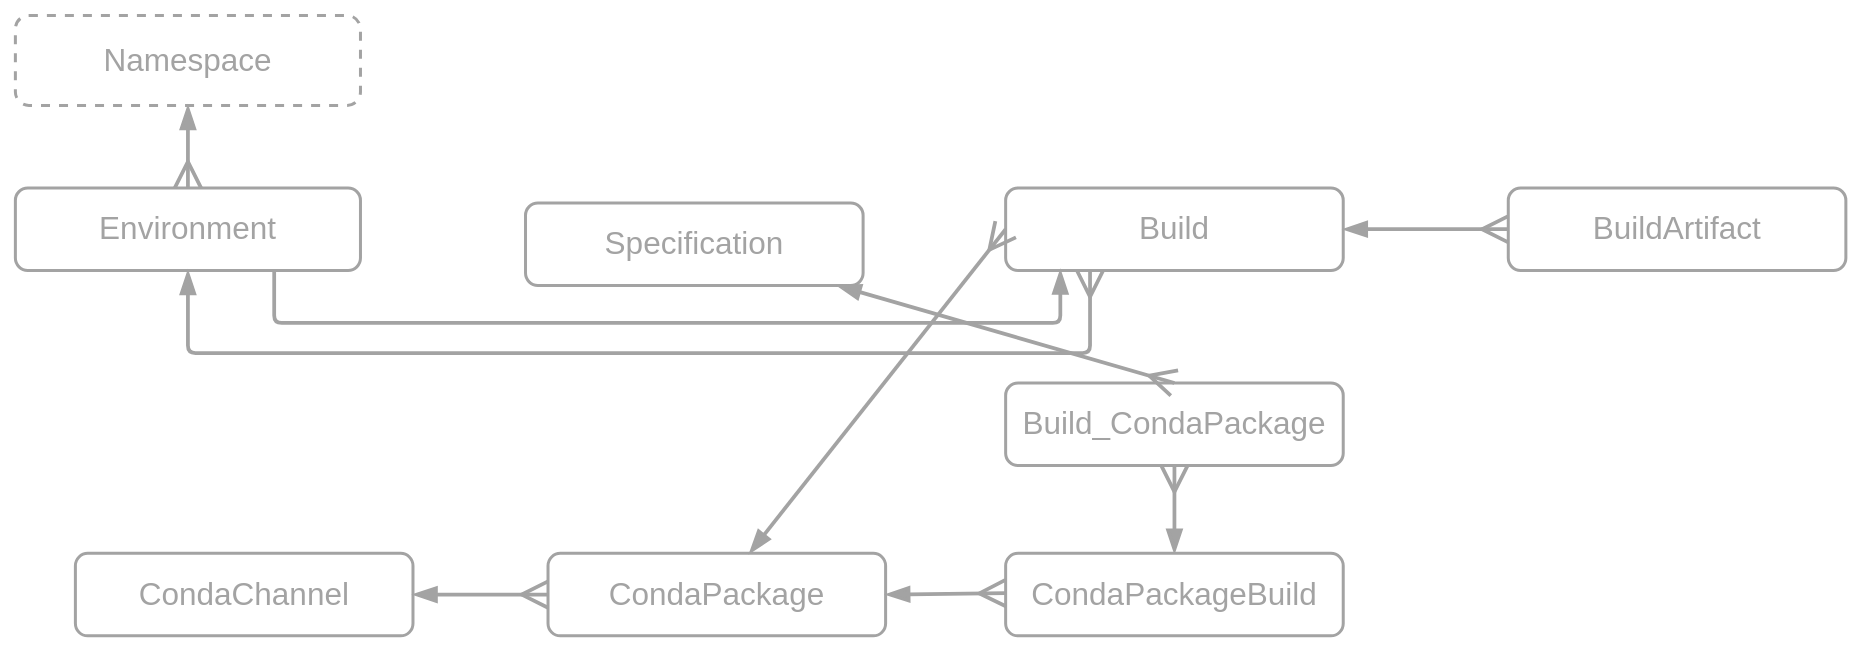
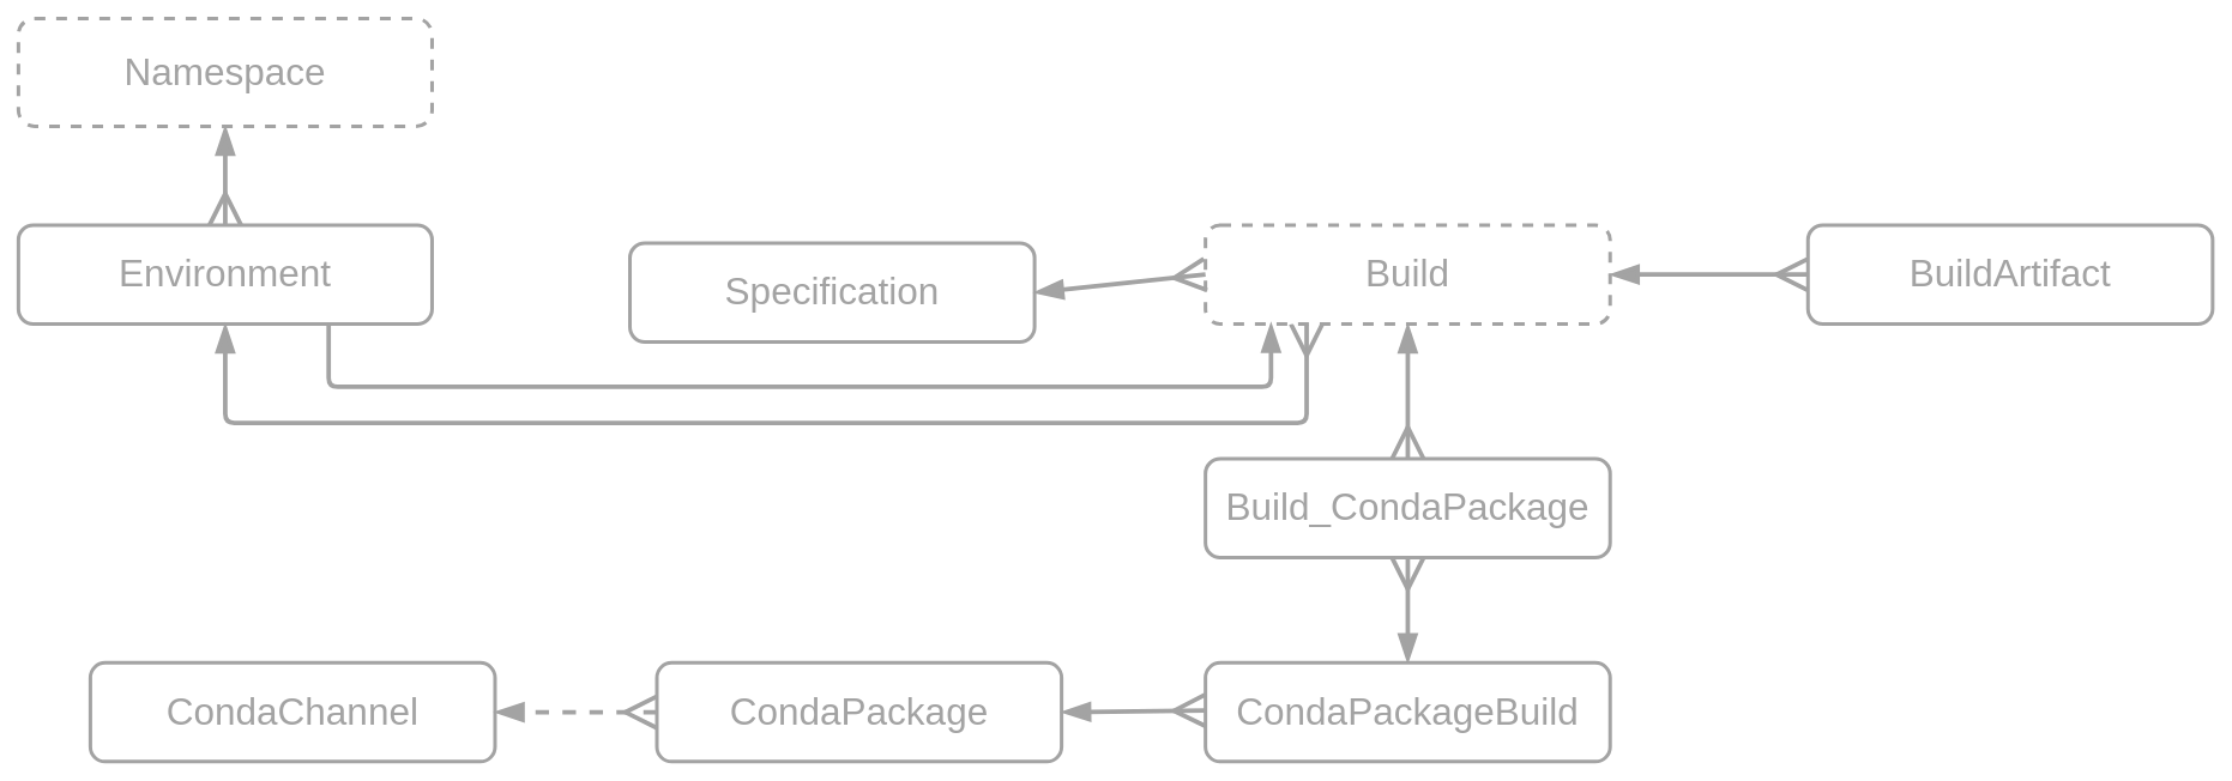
  <mxCell id="0" />
  <mxCell id="1" parent="0" />
  <mxCell id="2" value="" style="group" vertex="1" connectable="0" parent="1"><mxGeometry x="20" y="20" width="2440" height="827" as="geometry" /></mxCell>
  <mxCell id="3" value="&lt;font style=&quot;font-size: 42px;&quot;&gt;Namespace&lt;/font&gt;" style="rounded=1;whiteSpace=wrap;html=1;strokeColor=#A3A3A3;fontSize=42;labelBackgroundColor=none;fillColor=default;strokeWidth=4;fontColor=#A3A3A3;verticalAlign=middle;dashed=1;" parent="2" vertex="1"><mxGeometry width="460" height="120" as="geometry" /></mxCell>
  <mxCell id="4" value="&lt;font style=&quot;font-size: 42px;&quot;&gt;Environment&lt;/font&gt;" style="rounded=1;whiteSpace=wrap;html=1;strokeColor=#A3A3A3;fontSize=42;labelBackgroundColor=none;fillColor=default;strokeWidth=4;fontColor=#A3A3A3;verticalAlign=middle;" parent="2" vertex="1"><mxGeometry y="230" width="460" height="110" as="geometry" /></mxCell>
  <mxCell id="5" value="&lt;font style=&quot;font-size: 42px;&quot;&gt;Specification&lt;/font&gt;" style="rounded=1;whiteSpace=wrap;html=1;strokeColor=#A3A3A3;fontSize=42;labelBackgroundColor=none;fillColor=default;strokeWidth=4;fontColor=#A3A3A3;verticalAlign=middle;" parent="2" vertex="1"><mxGeometry x="680" y="250" width="450" height="110" as="geometry" /></mxCell>
  <mxCell id="6" style="edgeStyle=orthogonalEdgeStyle;rounded=1;orthogonalLoop=1;jettySize=auto;html=1;exitX=0.25;exitY=1;exitDx=0;exitDy=0;entryX=0.5;entryY=1;entryDx=0;entryDy=0;strokeColor=#A3A3A3;strokeWidth=5;fontSize=42;fontColor=#A3A3A3;startArrow=ERmany;startFill=0;endArrow=blockThin;endFill=1;startSize=29;endSize=20;sourcePerimeterSpacing=0;targetPerimeterSpacing=0;" parent="2" source="7" target="4" edge="1"><mxGeometry relative="1" as="geometry"><Array as="points"><mxPoint x="1432" y="450" /><mxPoint x="230" y="450" /></Array></mxGeometry></mxCell>
- <mxCell id="7" value="&lt;font style=&quot;font-size: 42px;&quot;&gt;Build&lt;/font&gt;" style="rounded=1;whiteSpace=wrap;html=1;strokeColor=#A3A3A3;fontSize=42;labelBackgroundColor=none;fillColor=default;strokeWidth=4;fontColor=#A3A3A3;verticalAlign=middle;" parent="2" vertex="1"><mxGeometry x="1320" y="230" width="450" height="110" as="geometry" /></mxCell>
+ <mxCell id="7" value="&lt;font style=&quot;font-size: 42px;&quot;&gt;Build&lt;/font&gt;" style="rounded=1;whiteSpace=wrap;html=1;strokeColor=#A3A3A3;fontSize=42;labelBackgroundColor=none;fillColor=default;strokeWidth=4;fontColor=#A3A3A3;verticalAlign=middle;dashed=1;" parent="2" vertex="1"><mxGeometry x="1320" y="230" width="450" height="110" as="geometry" /></mxCell>
  <mxCell id="8" value="&lt;font style=&quot;font-size: 42px;&quot;&gt;BuildArtifact&lt;/font&gt;" style="rounded=1;whiteSpace=wrap;html=1;strokeColor=#A3A3A3;fontSize=42;labelBackgroundColor=none;fillColor=default;strokeWidth=4;fontColor=#A3A3A3;verticalAlign=middle;" parent="2" vertex="1"><mxGeometry x="1990" y="230" width="450" height="110" as="geometry" /></mxCell>
  <mxCell id="9" value="&lt;font style=&quot;font-size: 42px;&quot;&gt;Build_CondaPackage&lt;/font&gt;" style="rounded=1;whiteSpace=wrap;html=1;strokeColor=#A3A3A3;fontSize=42;labelBackgroundColor=none;fillColor=default;strokeWidth=4;fontColor=#A3A3A3;verticalAlign=middle;" parent="2" vertex="1"><mxGeometry x="1320" y="490" width="450" height="110" as="geometry" /></mxCell>
  <mxCell id="10" value="&lt;font style=&quot;font-size: 42px;&quot;&gt;CondaPackage&lt;/font&gt;" style="rounded=1;whiteSpace=wrap;html=1;strokeColor=#A3A3A3;fontSize=42;labelBackgroundColor=none;fillColor=default;strokeWidth=4;fontColor=#A3A3A3;verticalAlign=middle;" parent="2" vertex="1"><mxGeometry x="710" y="717" width="450" height="110" as="geometry" /></mxCell>
  <mxCell id="11" value="&lt;font style=&quot;font-size: 42px;&quot;&gt;CondaChannel&lt;/font&gt;" style="rounded=1;whiteSpace=wrap;html=1;strokeColor=#A3A3A3;fontSize=42;labelBackgroundColor=none;fillColor=default;strokeWidth=4;fontColor=#A3A3A3;verticalAlign=middle;" parent="2" vertex="1"><mxGeometry x="80" y="717" width="450" height="110" as="geometry" /></mxCell>
  <mxCell id="12" value="" style="endArrow=blockThin;html=1;rounded=0;fontSize=42;fontColor=#A3A3A3;exitX=0.5;exitY=0;exitDx=0;exitDy=0;entryX=0.5;entryY=1;entryDx=0;entryDy=0;strokeColor=#A3A3A3;endFill=1;startSize=29;endSize=20;strokeWidth=5;startArrow=ERmany;startFill=0;targetPerimeterSpacing=0;sourcePerimeterSpacing=0;" parent="2" source="4" target="3" edge="1"><mxGeometry width="50" height="50" relative="1" as="geometry"><mxPoint x="910" y="550" as="sourcePoint" /><mxPoint x="960" y="500" as="targetPoint" /></mxGeometry></mxCell>
  <mxCell id="13" style="edgeStyle=orthogonalEdgeStyle;rounded=1;orthogonalLoop=1;jettySize=auto;html=1;exitX=0.75;exitY=1;exitDx=0;exitDy=0;entryX=0.162;entryY=0.993;entryDx=0;entryDy=0;strokeColor=#A3A3A3;strokeWidth=5;fontSize=42;fontColor=#A3A3A3;startArrow=none;startFill=0;endArrow=blockThin;endFill=1;startSize=29;endSize=20;sourcePerimeterSpacing=0;targetPerimeterSpacing=0;entryPerimeter=0;" parent="2" source="4" target="7" edge="1"><mxGeometry relative="1" as="geometry"><Array as="points"><mxPoint x="345" y="410" /><mxPoint x="1393" y="410" /></Array></mxGeometry></mxCell>
- <mxCell id="14" value="" style="endArrow=blockThin;html=1;rounded=0;fontSize=42;fontColor=#A3A3A3;exitX=0;exitY=0.5;exitDx=0;exitDy=0;strokeColor=#A3A3A3;endFill=1;startSize=29;endSize=20;strokeWidth=5;startArrow=ERmany;startFill=0;targetPerimeterSpacing=0;sourcePerimeterSpacing=0;" parent="2" source="7" target="10" edge="1"><mxGeometry width="50" height="50" relative="1" as="geometry"><mxPoint x="1170" y="390" as="sourcePoint" /><mxPoint x="1170" y="280" as="targetPoint" /></mxGeometry></mxCell>
+ <mxCell id="14" value="" style="endArrow=blockThin;html=1;rounded=0;fontSize=42;fontColor=#A3A3A3;exitX=0;exitY=0.5;exitDx=0;exitDy=0;entryX=1;entryY=0.5;entryDx=0;entryDy=0;strokeColor=#A3A3A3;endFill=1;startSize=29;endSize=20;strokeWidth=5;startArrow=ERmany;startFill=0;targetPerimeterSpacing=0;sourcePerimeterSpacing=0;" parent="2" source="7" target="5" edge="1"><mxGeometry width="50" height="50" relative="1" as="geometry"><mxPoint x="1170" y="390" as="sourcePoint" /><mxPoint x="1170" y="280" as="targetPoint" /></mxGeometry></mxCell>
  <mxCell id="15" value="" style="endArrow=blockThin;html=1;rounded=0;fontSize=42;fontColor=#A3A3A3;exitX=0;exitY=0.5;exitDx=0;exitDy=0;entryX=1;entryY=0.5;entryDx=0;entryDy=0;strokeColor=#A3A3A3;endFill=1;startSize=29;endSize=20;strokeWidth=5;startArrow=ERmany;startFill=0;targetPerimeterSpacing=0;sourcePerimeterSpacing=0;" parent="2" source="8" target="7" edge="1"><mxGeometry width="50" height="50" relative="1" as="geometry"><mxPoint x="1980" y="295" as="sourcePoint" /><mxPoint x="1790" y="295" as="targetPoint" /></mxGeometry></mxCell>
- <mxCell id="16" value="" style="endArrow=blockThin;html=1;rounded=0;fontSize=42;fontColor=#A3A3A3;exitX=0.5;exitY=0;exitDx=0;exitDy=0;strokeColor=#A3A3A3;endFill=1;startSize=29;endSize=20;strokeWidth=5;startArrow=ERmany;startFill=0;targetPerimeterSpacing=0;sourcePerimeterSpacing=0;" parent="2" source="9" target="5" edge="1"><mxGeometry width="50" height="50" relative="1" as="geometry"><mxPoint x="1770" y="420" as="sourcePoint" /><mxPoint x="1550" y="420" as="targetPoint" /></mxGeometry></mxCell>
+ <mxCell id="16" value="" style="endArrow=blockThin;html=1;rounded=0;fontSize=42;fontColor=#A3A3A3;exitX=0.5;exitY=0;exitDx=0;exitDy=0;strokeColor=#A3A3A3;endFill=1;startSize=29;endSize=20;strokeWidth=5;startArrow=ERmany;startFill=0;targetPerimeterSpacing=0;sourcePerimeterSpacing=0;" parent="2" source="9" target="7" edge="1"><mxGeometry width="50" height="50" relative="1" as="geometry"><mxPoint x="1770" y="420" as="sourcePoint" /><mxPoint x="1550" y="420" as="targetPoint" /></mxGeometry></mxCell>
  <mxCell id="17" value="" style="endArrow=blockThin;html=1;rounded=0;fontSize=42;fontColor=#A3A3A3;strokeColor=#A3A3A3;endFill=1;startSize=29;endSize=20;strokeWidth=5;startArrow=ERmany;startFill=0;targetPerimeterSpacing=0;sourcePerimeterSpacing=0;exitX=0.5;exitY=1;exitDx=0;exitDy=0;entryX=0.5;entryY=0;entryDx=0;entryDy=0;" parent="2" source="9" target="19" edge="1"><mxGeometry width="50" height="50" relative="1" as="geometry"><mxPoint x="1560" y="640" as="sourcePoint" /><mxPoint x="1560" y="800" as="targetPoint" /></mxGeometry></mxCell>
- <mxCell id="18" value="" style="endArrow=blockThin;html=1;rounded=0;fontSize=42;fontColor=#A3A3A3;exitX=0;exitY=0.5;exitDx=0;exitDy=0;entryX=1;entryY=0.5;entryDx=0;entryDy=0;strokeColor=#A3A3A3;endFill=1;startSize=29;endSize=20;strokeWidth=5;startArrow=ERmany;startFill=0;targetPerimeterSpacing=0;sourcePerimeterSpacing=0;" parent="2" source="10" target="11" edge="1"><mxGeometry width="50" height="50" relative="1" as="geometry"><mxPoint x="1310" y="690" as="sourcePoint" /><mxPoint x="1120" y="690" as="targetPoint" /></mxGeometry></mxCell>
+ <mxCell id="18" value="" style="endArrow=blockThin;html=1;rounded=0;fontSize=42;fontColor=#A3A3A3;exitX=0;exitY=0.5;exitDx=0;exitDy=0;entryX=1;entryY=0.5;entryDx=0;entryDy=0;strokeColor=#A3A3A3;endFill=1;startSize=29;endSize=20;strokeWidth=5;startArrow=ERmany;startFill=0;targetPerimeterSpacing=0;sourcePerimeterSpacing=0;dashed=1;" parent="2" source="10" target="11" edge="1"><mxGeometry width="50" height="50" relative="1" as="geometry"><mxPoint x="1310" y="690" as="sourcePoint" /><mxPoint x="1120" y="690" as="targetPoint" /></mxGeometry></mxCell>
  <mxCell id="19" value="&lt;font style=&quot;font-size: 42px;&quot;&gt;CondaPackageBuild&lt;/font&gt;" style="rounded=1;whiteSpace=wrap;html=1;strokeColor=#A3A3A3;fontSize=42;labelBackgroundColor=none;fillColor=default;strokeWidth=4;fontColor=#A3A3A3;verticalAlign=middle;" vertex="1" parent="2"><mxGeometry x="1320" y="717" width="450" height="110" as="geometry" /></mxCell>
  <mxCell id="20" value="" style="endArrow=blockThin;html=1;rounded=0;fontSize=42;fontColor=#A3A3A3;entryX=1;entryY=0.5;entryDx=0;entryDy=0;strokeColor=#A3A3A3;endFill=1;startSize=29;endSize=20;strokeWidth=5;startArrow=ERmany;startFill=0;targetPerimeterSpacing=0;sourcePerimeterSpacing=0;" edge="1" parent="2" target="10"><mxGeometry width="50" height="50" relative="1" as="geometry"><mxPoint x="1320" y="770" as="sourcePoint" /><mxPoint x="1200" y="771.09" as="targetPoint" /></mxGeometry></mxCell>
